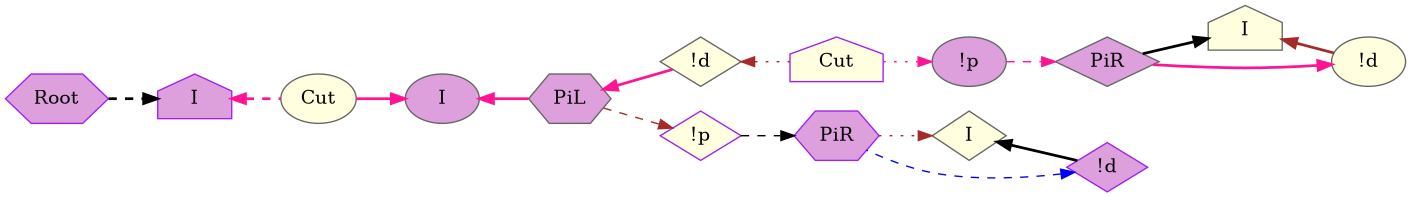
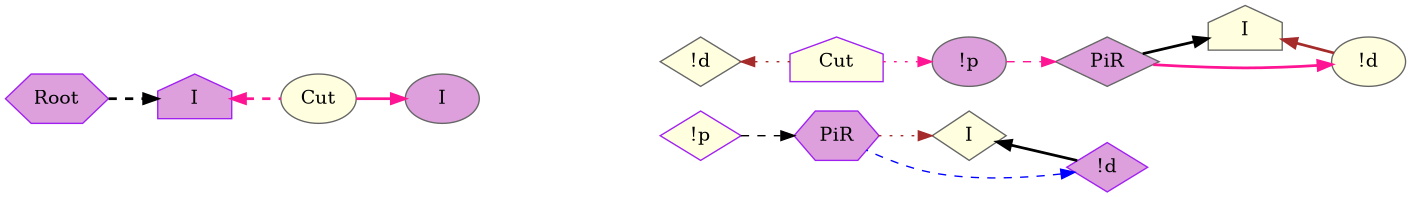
  digraph {
    rankdir=LR
    node [style=filled fillcolor=plum color=gray40 shape=diamond]
    edge [color=deeppink style=bold]
    n1 [label=Root color=purple shape=hexagon]
    n2 [label=I color=purple shape=house]
    n3 [label="!d" fillcolor=lightyellow]
    n4 [label=Cut fillcolor=lightyellow color=purple shape=house]
-   n5 [label=PiL shape=hexagon]
    n6 [label="!p" fillcolor=lightyellow color=purple]
    n7 [label=I shape=ellipse]
    n8 [label=PiR color=purple shape=hexagon]
    n9 [label=I fillcolor=lightyellow]
    n10 [label="!d" color=purple]
    n11 [label="!p" shape=ellipse]
    n12 [label=PiR]
    n13 [label=I fillcolor=lightyellow shape=house]
    n14 [label="!d" fillcolor=lightyellow shape=ellipse]
    n15 [label=Cut shape=ellipse fillcolor=lightyellow]
    n1 -> n2 [color=black penwidth=2 style=dashed]
    n2 -> n15 [dir=back penwidth=2 style=dashed]
    n3 -> n4 [color=brown dir=back style=dotted]
    n4 -> n11 [style=dotted]
-   n5 -> n3 [dir=back]
-   n5 -> n6 [color=brown style=dashed]
    n6 -> n8 [color=black style=dashed]
-   n7 -> n5 [dir=back]
    n8 -> n9 [color=brown style=dotted]
    n9 -> n10 [color=black dir=back]
    n10 -> n8 [color=blue dir=back style=dashed]
    n11 -> n12 [style=dashed]
    n12 -> n13 [color=black]
    n13 -> n14 [color=brown dir=back]
    n14 -> n12 [dir=back]
    n15 -> n7
  }
